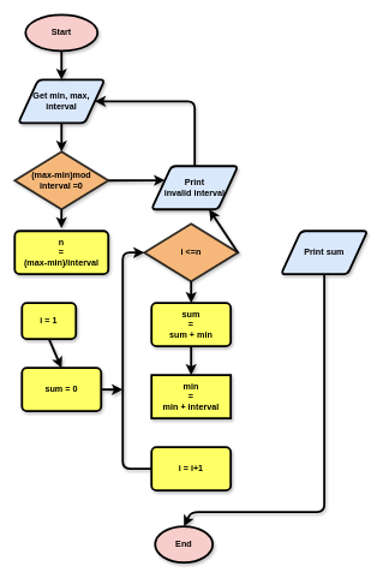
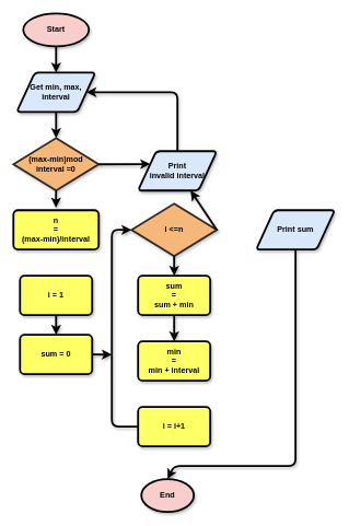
  <mxCell id="0" />
  <mxCell id="1" parent="0" />
  <mxCell id="2" style="edgeStyle=none;html=1;exitX=0.5;exitY=1;exitDx=0;exitDy=0;entryX=0.5;entryY=0;entryDx=0;entryDy=0;entryPerimeter=0;fontStyle=1;shadow=1;strokeWidth=3;strokeColor=#000000;fontColor=#000000;" edge="1" parent="1" source="3" target="6"><mxGeometry relative="1" as="geometry" /></mxCell>
  <mxCell id="3" value="Get min, max,&lt;br&gt;interval" style="shape=parallelogram;html=1;strokeWidth=3;perimeter=parallelogramPerimeter;whiteSpace=wrap;rounded=1;arcSize=12;size=0.23;fontStyle=1;shadow=1;strokeColor=#000000;fillColor=#dae8fc;fontColor=#000000;" vertex="1" parent="1"><mxGeometry x="25" y="110" width="120" height="60" as="geometry" /></mxCell>
  <mxCell id="4" style="edgeStyle=none;html=1;exitX=1;exitY=0.5;exitDx=0;exitDy=0;exitPerimeter=0;entryX=0;entryY=0.25;entryDx=0;entryDy=0;fontStyle=1;shadow=1;strokeWidth=3;strokeColor=#000000;fontColor=#000000;" edge="1" parent="1" source="6" target="13"><mxGeometry relative="1" as="geometry" /></mxCell>
  <mxCell id="5" style="edgeStyle=none;html=1;exitX=0.5;exitY=1;exitDx=0;exitDy=0;exitPerimeter=0;entryX=0.498;entryY=-0.065;entryDx=0;entryDy=0;entryPerimeter=0;fontStyle=1;shadow=1;strokeWidth=3;strokeColor=#000000;fontColor=#000000;" edge="1" parent="1" source="6" target="7"><mxGeometry relative="1" as="geometry" /></mxCell>
  <mxCell id="6" value="(max-min)mod&lt;br&gt;interval =0" style="strokeWidth=3;html=1;shape=mxgraph.flowchart.decision;whiteSpace=wrap;fontStyle=1;shadow=1;strokeColor=#000000;fillColor=#FFB366;fontColor=#000000;opacity=80;" vertex="1" parent="1"><mxGeometry x="20" y="210" width="130" height="80" as="geometry" /></mxCell>
  <mxCell id="7" value="n&lt;br&gt;=&lt;br&gt;(max-min)/interval" style="rounded=1;whiteSpace=wrap;html=1;absoluteArcSize=1;arcSize=14;strokeWidth=3;fontStyle=1;shadow=1;strokeColor=#000000;fillColor=#FFFF66;fontColor=#000000;" vertex="1" parent="1"><mxGeometry x="20" y="320" width="130" height="60" as="geometry" /></mxCell>
  <mxCell id="8" style="edgeStyle=none;html=1;exitX=0.5;exitY=1;exitDx=0;exitDy=0;entryX=0.5;entryY=0;entryDx=0;entryDy=0;fontStyle=1;shadow=1;strokeWidth=3;strokeColor=#000000;fontColor=#000000;" edge="1" parent="1" source="9" target="11"><mxGeometry relative="1" as="geometry" /></mxCell>
- <mxCell id="9" value="i = 1" style="rounded=1;whiteSpace=wrap;html=1;absoluteArcSize=1;arcSize=14;strokeWidth=3;fontStyle=1;shadow=1;strokeColor=#000000;fillColor=#FFFF66;fontColor=#000000;" vertex="1" parent="1"><mxGeometry x="30" y="420" width="75" height="50" as="geometry" /></mxCell>
+ <mxCell id="9" value="i = 1" style="rounded=1;whiteSpace=wrap;html=1;absoluteArcSize=1;arcSize=14;strokeWidth=3;fontStyle=1;shadow=1;strokeColor=#000000;fillColor=#FFFF66;fontColor=#000000;" vertex="1" parent="1"><mxGeometry x="30" y="420" width="110" height="60" as="geometry" /></mxCell>
  <mxCell id="10" style="edgeStyle=none;html=1;exitX=1;exitY=0.5;exitDx=0;exitDy=0;fontStyle=1;shadow=1;strokeWidth=3;strokeColor=#000000;fontColor=#000000;" edge="1" parent="1" source="11"><mxGeometry relative="1" as="geometry"><mxPoint x="170" y="540.241" as="targetPoint" /></mxGeometry></mxCell>
  <mxCell id="11" value="sum = 0" style="rounded=1;whiteSpace=wrap;html=1;absoluteArcSize=1;arcSize=14;strokeWidth=3;fontStyle=1;shadow=1;strokeColor=#000000;fillColor=#FFFF66;fontColor=#000000;" vertex="1" parent="1"><mxGeometry x="30" y="510" width="110" height="60" as="geometry" /></mxCell>
  <mxCell id="12" style="edgeStyle=none;html=1;exitX=0.5;exitY=0;exitDx=0;exitDy=0;entryX=1;entryY=0.5;entryDx=0;entryDy=0;fontStyle=1;shadow=1;strokeWidth=3;strokeColor=#000000;fontColor=#000000;" edge="1" parent="1" source="13" target="3"><mxGeometry relative="1" as="geometry"><Array as="points"><mxPoint x="270" y="140" /></Array></mxGeometry></mxCell>
  <mxCell id="13" value="Print&lt;br&gt;invalid interval" style="shape=parallelogram;html=1;strokeWidth=3;perimeter=parallelogramPerimeter;whiteSpace=wrap;rounded=1;arcSize=12;size=0.23;fontStyle=1;shadow=1;strokeColor=#000000;fillColor=#dae8fc;fontColor=#000000;" vertex="1" parent="1"><mxGeometry x="210" y="230" width="120" height="60" as="geometry" /></mxCell>
  <mxCell id="14" style="edgeStyle=none;html=1;exitX=1;exitY=0.5;exitDx=0;exitDy=0;exitPerimeter=0;fontStyle=1;shadow=1;strokeWidth=3;strokeColor=#000000;fontColor=#000000;" edge="1" parent="1" source="16" target="13"><mxGeometry relative="1" as="geometry" /></mxCell>
  <mxCell id="15" style="edgeStyle=none;html=1;exitX=0.5;exitY=1;exitDx=0;exitDy=0;exitPerimeter=0;entryX=0.5;entryY=0;entryDx=0;entryDy=0;fontStyle=1;shadow=1;strokeWidth=3;strokeColor=#000000;fontColor=#000000;" edge="1" parent="1" source="16" target="18"><mxGeometry relative="1" as="geometry" /></mxCell>
  <mxCell id="16" value="i &amp;lt;=n" style="strokeWidth=3;html=1;shape=mxgraph.flowchart.decision;whiteSpace=wrap;fontStyle=1;shadow=1;strokeColor=#000000;fillColor=#FFB366;fontColor=#000000;opacity=80;" vertex="1" parent="1"><mxGeometry x="200" y="310" width="130" height="80" as="geometry" /></mxCell>
  <mxCell id="17" style="edgeStyle=none;html=1;exitX=0.5;exitY=1;exitDx=0;exitDy=0;entryX=0.5;entryY=0;entryDx=0;entryDy=0;fontStyle=1;shadow=1;strokeWidth=3;strokeColor=#000000;fontColor=#000000;" edge="1" parent="1" source="18" target="19"><mxGeometry relative="1" as="geometry" /></mxCell>
  <mxCell id="18" value="sum&lt;br&gt;=&lt;br&gt;sum + min" style="rounded=1;whiteSpace=wrap;html=1;absoluteArcSize=1;arcSize=14;strokeWidth=3;fontStyle=1;shadow=1;strokeColor=#000000;fillColor=#FFFF66;fontColor=#000000;" vertex="1" parent="1"><mxGeometry x="210" y="420" width="110" height="60" as="geometry" /></mxCell>
- <mxCell id="19" value="min&lt;br&gt;=&lt;br&gt;min + interval" style="whiteSpace=wrap;html=1;absoluteArcSize=1;arcSize=14;strokeWidth=3;fontStyle=1;shadow=1;strokeColor=#000000;fillColor=#FFFF66;fontColor=#000000;rounded=0;" vertex="1" parent="1"><mxGeometry x="210" y="520" width="110" height="60" as="geometry" /></mxCell>
+ <mxCell id="19" value="min&lt;br&gt;=&lt;br&gt;min + interval" style="rounded=1;whiteSpace=wrap;html=1;absoluteArcSize=1;arcSize=14;strokeWidth=3;fontStyle=1;shadow=1;strokeColor=#000000;fillColor=#FFFF66;fontColor=#000000;" vertex="1" parent="1"><mxGeometry x="210" y="520" width="110" height="60" as="geometry" /></mxCell>
  <mxCell id="20" style="edgeStyle=none;html=1;exitX=0;exitY=0.5;exitDx=0;exitDy=0;entryX=0;entryY=0.5;entryDx=0;entryDy=0;entryPerimeter=0;fontStyle=1;shadow=1;strokeWidth=3;strokeColor=#000000;fontColor=#000000;" edge="1" parent="1" source="21" target="16"><mxGeometry relative="1" as="geometry"><Array as="points"><mxPoint x="170" y="650" /><mxPoint x="170" y="350" /></Array></mxGeometry></mxCell>
  <mxCell id="21" value="i = i+1" style="rounded=1;whiteSpace=wrap;html=1;absoluteArcSize=1;arcSize=14;strokeWidth=3;fontStyle=1;shadow=1;strokeColor=#000000;fillColor=#FFFF66;fontColor=#000000;" vertex="1" parent="1"><mxGeometry x="210" y="620" width="110" height="60" as="geometry" /></mxCell>
  <mxCell id="22" style="edgeStyle=none;html=1;exitX=0.5;exitY=1;exitDx=0;exitDy=0;exitPerimeter=0;entryX=0.5;entryY=0;entryDx=0;entryDy=0;fontStyle=1;shadow=1;strokeWidth=3;strokeColor=#000000;fontColor=#000000;" edge="1" parent="1" source="23" target="3"><mxGeometry relative="1" as="geometry" /></mxCell>
  <mxCell id="23" value="Start" style="strokeWidth=3;html=1;shape=mxgraph.flowchart.start_1;whiteSpace=wrap;fontStyle=1;shadow=1;strokeColor=#000000;fillColor=#f8cecc;fontColor=#000000;" vertex="1" parent="1"><mxGeometry x="35" y="20" width="100" height="50" as="geometry" /></mxCell>
  <mxCell id="24" value="End" style="strokeWidth=3;html=1;shape=mxgraph.flowchart.start_1;whiteSpace=wrap;fontStyle=1;shadow=1;fillColor=#f8cecc;strokeColor=#000000;fontColor=#000000;" vertex="1" parent="1"><mxGeometry x="215" y="730" width="80" height="50" as="geometry" /></mxCell>
  <mxCell id="25" style="edgeStyle=none;html=1;exitX=0.5;exitY=1;exitDx=0;exitDy=0;entryX=0.5;entryY=0;entryDx=0;entryDy=0;entryPerimeter=0;fontStyle=1;shadow=1;strokeWidth=3;strokeColor=#000000;fontColor=#000000;" edge="1" parent="1" source="26" target="24"><mxGeometry relative="1" as="geometry"><Array as="points"><mxPoint x="450" y="710" /><mxPoint x="265" y="710" /></Array></mxGeometry></mxCell>
  <mxCell id="26" value="Print sum" style="shape=parallelogram;html=1;strokeWidth=3;perimeter=parallelogramPerimeter;whiteSpace=wrap;rounded=1;arcSize=12;size=0.23;fontStyle=1;shadow=1;strokeColor=#000000;fillColor=#dae8fc;fontColor=#000000;" vertex="1" parent="1"><mxGeometry x="390" y="320" width="120" height="60" as="geometry" /></mxCell>
  <mxCell id="27" value="No" style="text;html=1;resizable=0;autosize=1;align=center;verticalAlign=middle;points=[];fillColor=none;strokeColor=none;rounded=0;fontStyle=1;shadow=1;strokeWidth=3;fontColor=#FFFFFF;" vertex="1" parent="1"><mxGeometry x="350" y="330" width="30" height="20" as="geometry" /></mxCell>
  <mxCell id="28" value="Yes" style="text;html=1;resizable=0;autosize=1;align=center;verticalAlign=middle;points=[];fillColor=none;strokeColor=none;rounded=0;fontStyle=1;shadow=1;strokeWidth=3;fontColor=#FFFFFF;" vertex="1" parent="1"><mxGeometry x="260" y="390" width="40" height="20" as="geometry" /></mxCell>
  <mxCell id="29" value="No" style="text;html=1;resizable=0;autosize=1;align=center;verticalAlign=middle;points=[];fillColor=none;strokeColor=none;rounded=0;fontStyle=1;shadow=1;strokeWidth=3;fontColor=#FFFFFF;" vertex="1" parent="1"><mxGeometry x="160" y="230" width="30" height="20" as="geometry" /></mxCell>
  <mxCell id="30" value="Yes" style="text;html=1;resizable=0;autosize=1;align=center;verticalAlign=middle;points=[];fillColor=none;strokeColor=none;rounded=0;fontStyle=1;shadow=1;strokeWidth=3;fontColor=#FFFFFF;" vertex="1" parent="1"><mxGeometry x="90" y="290" width="40" height="20" as="geometry" /></mxCell>
